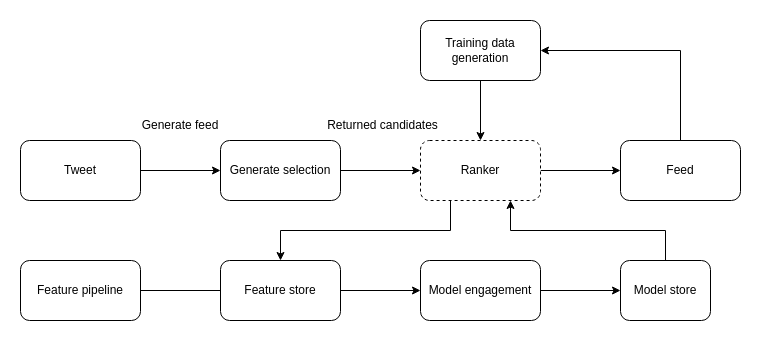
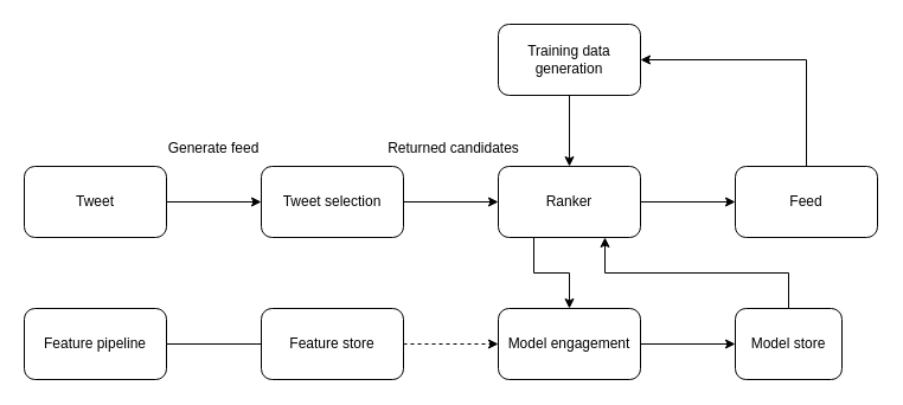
  <mxCell id="0" />
  <mxCell id="1" parent="0" />
  <mxCell id="2" style="edgeStyle=orthogonalEdgeStyle;rounded=0;orthogonalLoop=1;jettySize=auto;html=1;exitX=1;exitY=0.5;exitDx=0;exitDy=0;" edge="1" parent="1" source="3" target="5"><mxGeometry relative="1" as="geometry" /></mxCell>
  <mxCell id="3" value="Tweet" style="rounded=1;whiteSpace=wrap;html=1;" parent="1" vertex="1"><mxGeometry x="20" y="140" width="120" height="60" as="geometry" /></mxCell>
  <mxCell id="4" style="edgeStyle=orthogonalEdgeStyle;rounded=0;orthogonalLoop=1;jettySize=auto;html=1;exitX=1;exitY=0.5;exitDx=0;exitDy=0;entryX=0;entryY=0.5;entryDx=0;entryDy=0;" edge="1" parent="1" source="5" target="9"><mxGeometry relative="1" as="geometry" /></mxCell>
- <mxCell id="5" value="Generate selection" style="rounded=1;whiteSpace=wrap;html=1;" parent="1" vertex="1"><mxGeometry x="220" y="140" width="120" height="60" as="geometry" /></mxCell>
+ <mxCell id="5" value="Tweet selection" style="rounded=1;whiteSpace=wrap;html=1;" parent="1" vertex="1"><mxGeometry x="220" y="140" width="120" height="60" as="geometry" /></mxCell>
  <mxCell id="6" value="Generate feed" style="text;html=1;strokeColor=none;fillColor=none;align=center;verticalAlign=middle;whiteSpace=wrap;rounded=0;" parent="1" vertex="1"><mxGeometry x="130" y="110" width="100" height="30" as="geometry" /></mxCell>
  <mxCell id="7" style="edgeStyle=orthogonalEdgeStyle;rounded=0;orthogonalLoop=1;jettySize=auto;html=1;exitX=1;exitY=0.5;exitDx=0;exitDy=0;" edge="1" parent="1" source="9" target="13"><mxGeometry relative="1" as="geometry" /></mxCell>
- <mxCell id="8" style="edgeStyle=orthogonalEdgeStyle;rounded=0;orthogonalLoop=1;jettySize=auto;html=1;exitX=0.25;exitY=1;exitDx=0;exitDy=0;" edge="1" parent="1" source="9" target="16"><mxGeometry relative="1" as="geometry" /></mxCell>
- <mxCell id="9" value="Ranker" style="rounded=1;whiteSpace=wrap;html=1;dashed=1;" parent="1" vertex="1"><mxGeometry x="420" y="140" width="120" height="60" as="geometry" /></mxCell>
+ <mxCell id="8" style="edgeStyle=orthogonalEdgeStyle;rounded=0;orthogonalLoop=1;jettySize=auto;html=1;exitX=0.25;exitY=1;exitDx=0;exitDy=0;" edge="1" parent="1" source="9" target="22"><mxGeometry relative="1" as="geometry" /></mxCell>
+ <mxCell id="9" value="Ranker" style="rounded=1;whiteSpace=wrap;html=1;" parent="1" vertex="1"><mxGeometry x="420" y="140" width="120" height="60" as="geometry" /></mxCell>
  <mxCell id="10" style="edgeStyle=orthogonalEdgeStyle;rounded=0;orthogonalLoop=1;jettySize=auto;html=1;exitX=0.5;exitY=1;exitDx=0;exitDy=0;" edge="1" parent="1" source="11" target="9"><mxGeometry relative="1" as="geometry" /></mxCell>
  <mxCell id="11" value="Training data generation" style="rounded=1;whiteSpace=wrap;html=1;" parent="1" vertex="1"><mxGeometry x="420" y="20" width="120" height="60" as="geometry" /></mxCell>
  <mxCell id="12" style="edgeStyle=orthogonalEdgeStyle;rounded=0;orthogonalLoop=1;jettySize=auto;html=1;exitX=0.5;exitY=0;exitDx=0;exitDy=0;entryX=1;entryY=0.5;entryDx=0;entryDy=0;" edge="1" parent="1" source="13" target="11"><mxGeometry relative="1" as="geometry" /></mxCell>
  <mxCell id="13" value="Feed" style="rounded=1;whiteSpace=wrap;html=1;" vertex="1" parent="1"><mxGeometry x="620" y="140" width="120" height="60" as="geometry" /></mxCell>
  <mxCell id="14" value="Returned candidates" style="text;html=1;strokeColor=none;fillColor=none;align=center;verticalAlign=middle;whiteSpace=wrap;rounded=0;" vertex="1" parent="1"><mxGeometry x="320" y="110" width="125" height="30" as="geometry" /></mxCell>
- <mxCell id="15" style="edgeStyle=orthogonalEdgeStyle;rounded=0;orthogonalLoop=1;jettySize=auto;html=1;exitX=1;exitY=0.5;exitDx=0;exitDy=0;entryX=0;entryY=0.5;entryDx=0;entryDy=0;" edge="1" parent="1" source="16" target="22"><mxGeometry relative="1" as="geometry" /></mxCell>
+ <mxCell id="15" style="edgeStyle=orthogonalEdgeStyle;rounded=0;orthogonalLoop=1;jettySize=auto;html=1;exitX=1;exitY=0.5;exitDx=0;exitDy=0;entryX=0;entryY=0.5;entryDx=0;entryDy=0;dashed=1;" edge="1" parent="1" source="16" target="22"><mxGeometry relative="1" as="geometry" /></mxCell>
  <mxCell id="16" value="Feature store" style="rounded=1;whiteSpace=wrap;html=1;" vertex="1" parent="1"><mxGeometry x="220" y="260" width="120" height="60" as="geometry" /></mxCell>
  <mxCell id="17" style="edgeStyle=orthogonalEdgeStyle;rounded=0;orthogonalLoop=1;jettySize=auto;html=1;exitX=1;exitY=0.5;exitDx=0;exitDy=0;entryX=0;entryY=0.5;entryDx=0;entryDy=0;endArrow=none;" edge="1" parent="1" source="18" target="16"><mxGeometry relative="1" as="geometry" /></mxCell>
  <mxCell id="18" value="Feature pipeline" style="rounded=1;whiteSpace=wrap;html=1;" vertex="1" parent="1"><mxGeometry x="20" y="260" width="120" height="60" as="geometry" /></mxCell>
  <mxCell id="19" style="edgeStyle=orthogonalEdgeStyle;rounded=0;orthogonalLoop=1;jettySize=auto;html=1;exitX=0.5;exitY=0;exitDx=0;exitDy=0;entryX=0.75;entryY=1;entryDx=0;entryDy=0;" edge="1" parent="1" source="20" target="9"><mxGeometry relative="1" as="geometry" /></mxCell>
  <mxCell id="20" value="Model store" style="rounded=1;whiteSpace=wrap;html=1;" vertex="1" parent="1"><mxGeometry x="620" y="260" width="90" height="60" as="geometry" /></mxCell>
  <mxCell id="21" style="edgeStyle=orthogonalEdgeStyle;rounded=0;orthogonalLoop=1;jettySize=auto;html=1;exitX=1;exitY=0.5;exitDx=0;exitDy=0;entryX=0;entryY=0.5;entryDx=0;entryDy=0;" edge="1" parent="1" source="22" target="20"><mxGeometry relative="1" as="geometry" /></mxCell>
  <mxCell id="22" value="Model engagement" style="rounded=1;whiteSpace=wrap;html=1;" vertex="1" parent="1"><mxGeometry x="420" y="260" width="120" height="60" as="geometry" /></mxCell>
